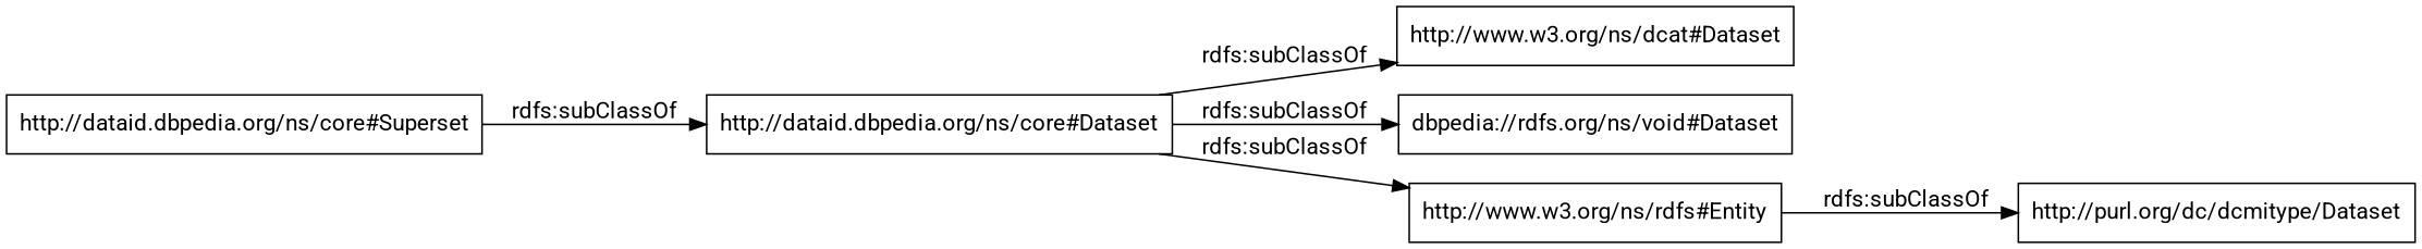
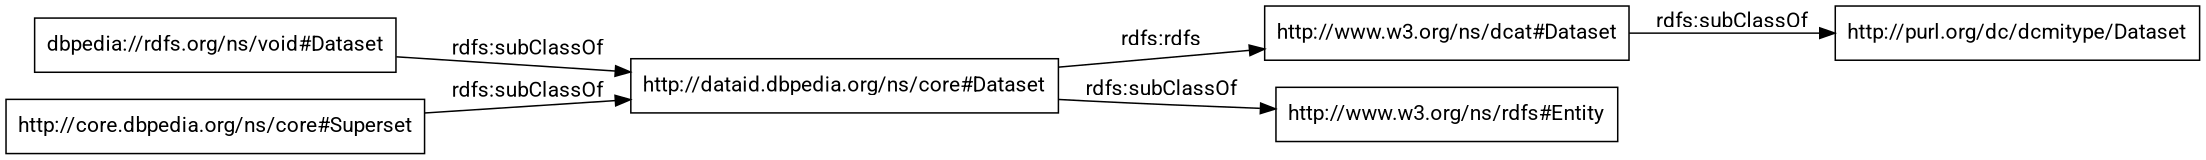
  digraph {
    fontname=Roboto
    rankdir=LR
    node [color=black fontname=Roboto shape=rectangle]
    edge [fontname=Roboto]
    "http://www.w3.org/ns/dcat#Dataset"
    "http://purl.org/dc/dcmitype/Dataset"
    "http://dataid.dbpedia.org/ns/core#Dataset"
    n4 [label="dbpedia://rdfs.org/ns/void#Dataset"]
    n5 [label="http://www.w3.org/ns/rdfs#Entity"]
-   "http://dataid.dbpedia.org/ns/core#Superset"
-   n5 -> "http://purl.org/dc/dcmitype/Dataset" [label="rdfs:subClassOf"]
-   "http://dataid.dbpedia.org/ns/core#Dataset" -> "http://www.w3.org/ns/dcat#Dataset" [label="rdfs:subClassOf"]
-   "http://dataid.dbpedia.org/ns/core#Dataset" -> n4 [label="rdfs:subClassOf"]
+   "http://dataid.dbpedia.org/ns/core#Superset" [label="http://core.dbpedia.org/ns/core#Superset"]
+   "http://www.w3.org/ns/dcat#Dataset" -> "http://purl.org/dc/dcmitype/Dataset" [label="rdfs:subClassOf"]
+   "http://dataid.dbpedia.org/ns/core#Dataset" -> "http://www.w3.org/ns/dcat#Dataset" [label="rdfs:rdfs"]
+   n4 -> "http://dataid.dbpedia.org/ns/core#Dataset" [label="rdfs:subClassOf"]
    "http://dataid.dbpedia.org/ns/core#Dataset" -> n5 [label="rdfs:subClassOf"]
    "http://dataid.dbpedia.org/ns/core#Superset" -> "http://dataid.dbpedia.org/ns/core#Dataset" [label="rdfs:subClassOf"]
  }
